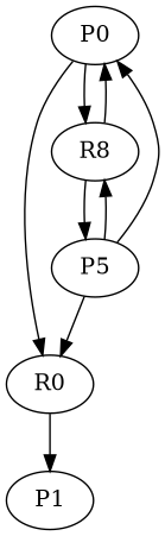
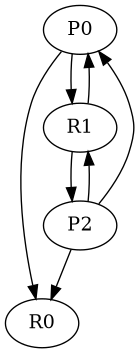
  digraph {
    P0
    R0
-   R1 [label=R8]
-   P1
-   P2 [label=P5]
+   R1
+   P2
    P0 -> R0
    P0 -> R1
-   R0 -> P1
    R1 -> P0
    R1 -> P2
    P2 -> P0
    P2 -> R0
    P2 -> R1
  }
